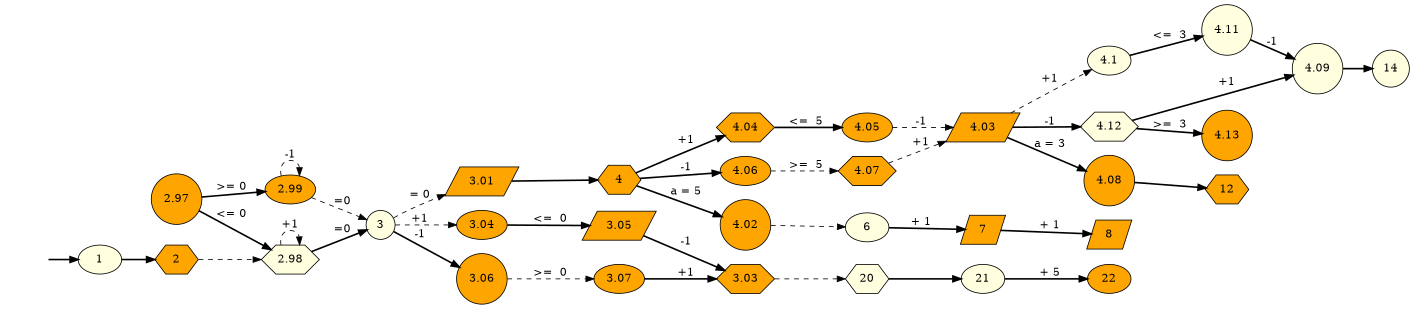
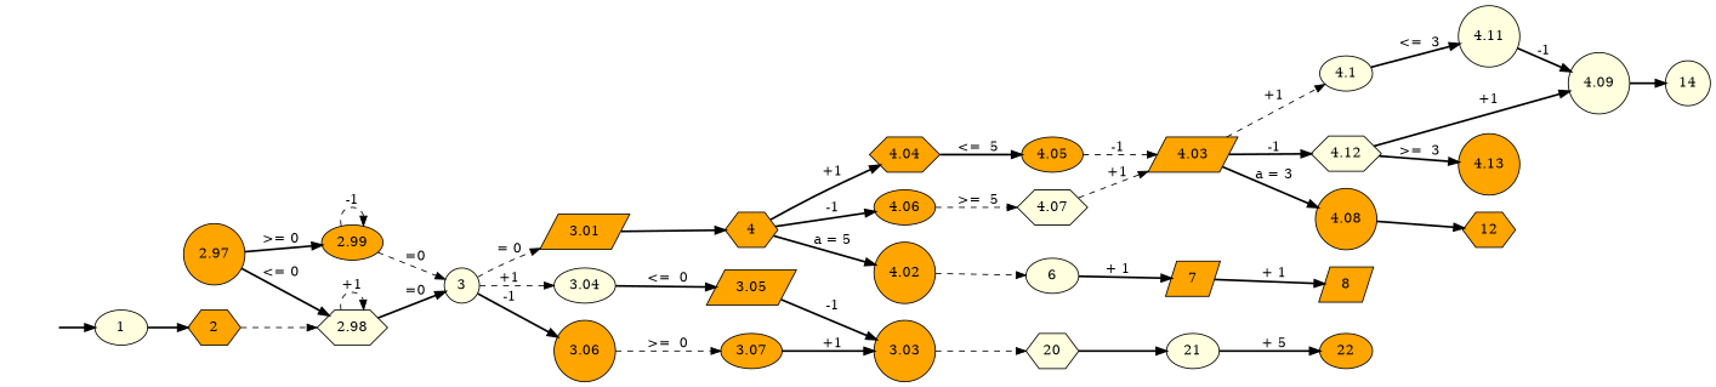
  digraph {
    rankdir=LR
    node [fillcolor=orange shape=ellipse style=filled]
    edge [style=bold]
    n1 [fillcolor=lightyellow label=1]
    n2 [label=2 shape=hexagon]
    n3 [fillcolor=lightyellow label=2.98 shape=hexagon]
    n4 [label=2.97 shape=circle]
    n5 [label=2.99]
    n6 [fillcolor=lightyellow label=3 shape=circle]
    n7 [label=3.01 shape=parallelogram]
-   n8 [label=3.04]
+   n8 [fillcolor=lightyellow label=3.04]
    n9 [label=3.06 shape=circle]
    n10 [label=4 shape=hexagon]
    n11 [label=3.05 shape=parallelogram]
    n12 [label=3.07]
    n13 [label=4.02 shape=circle]
    n14 [label=4.04 shape=hexagon]
    n15 [label=4.06]
    n16 [fillcolor=lightyellow label=6]
    n17 [label=4.05]
-   n18 [label=4.07 shape=hexagon]
+   n18 [fillcolor=lightyellow label=4.07 shape=hexagon]
    n19 [label=7 shape=parallelogram]
    n20 [label=8 shape=parallelogram]
    n21 [label=4.03 shape=parallelogram]
    n22 [label=4.08 shape=circle]
    n23 [fillcolor=lightyellow label=4.1]
    n24 [fillcolor=lightyellow label=4.12 shape=hexagon]
    n25 [label=12 shape=hexagon]
    n26 [fillcolor=lightyellow label=4.11 shape=circle]
    n27 [fillcolor=lightyellow label=4.09 shape=circle]
    n28 [label=4.13 shape=circle]
    n29 [fillcolor=lightyellow label=14 shape=circle]
-   n30 [label=3.03 shape=hexagon]
+   n30 [label=3.03 shape=circle]
    n31 [fillcolor=lightyellow label=20 shape=hexagon]
    n32 [fillcolor=lightyellow label=21]
    n33 [label=22]
    Qi [style=invis fillcolor="" shape=""]
    n1 -> n2
    n2 -> n3 [style=dashed]
    n3 -> n3 [label="+1" style=dashed]
    n3 -> n6 [label="=0"]
    n4 -> n3 [label="<= 0"]
    n4 -> n5 [label=">= 0"]
    n5 -> n5 [label=-1 style=dashed]
    n5 -> n6 [label="=0" style=dashed]
    n6 -> n7 [label="= 0" style=dashed]
    n6 -> n8 [label="+1" style=dashed]
    n6 -> n9 [label=-1]
    n7 -> n10
    n8 -> n11 [label="<=  0"]
    n9 -> n12 [label=">=  0" style=dashed]
    n10 -> n13 [label="a = 5"]
    n10 -> n14 [label="+1"]
    n10 -> n15 [label=-1]
    n11 -> n30 [label=-1]
    n12 -> n30 [label="+1"]
    n13 -> n16 [style=dashed]
    n14 -> n17 [label="<=  5"]
    n15 -> n18 [label=">=  5" style=dashed]
    n16 -> n19 [label="+ 1"]
    n17 -> n21 [label=-1 style=dashed]
    n18 -> n21 [label="+1" style=dashed]
    n19 -> n20 [label="+ 1"]
    n21 -> n22 [label="a = 3"]
    n21 -> n23 [label="+1" style=dashed]
    n21 -> n24 [label=-1]
    n22 -> n25
    n23 -> n26 [label="<=  3"]
    n24 -> n27 [label="+1"]
    n24 -> n28 [label=">=  3"]
    n26 -> n27 [label=-1]
    n27 -> n29
    n30 -> n31 [style=dashed]
    n31 -> n32
    n32 -> n33 [label="+ 5"]
    Qi -> n1
  }
